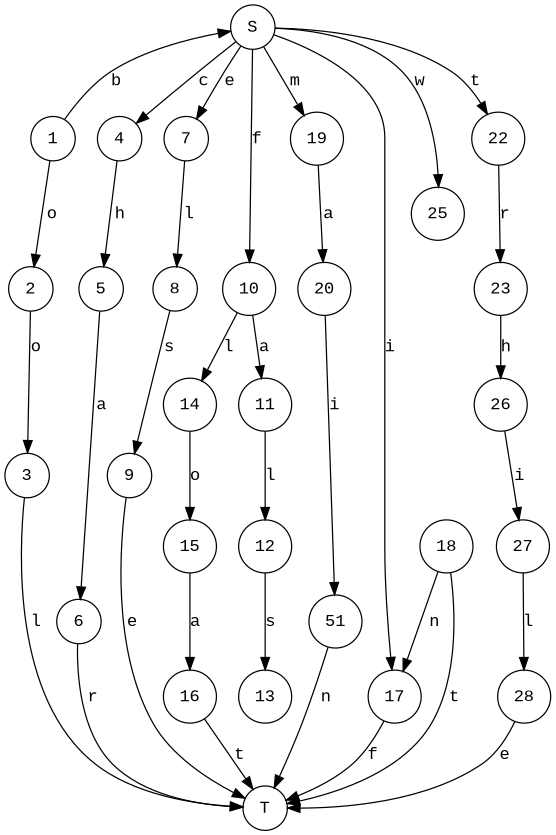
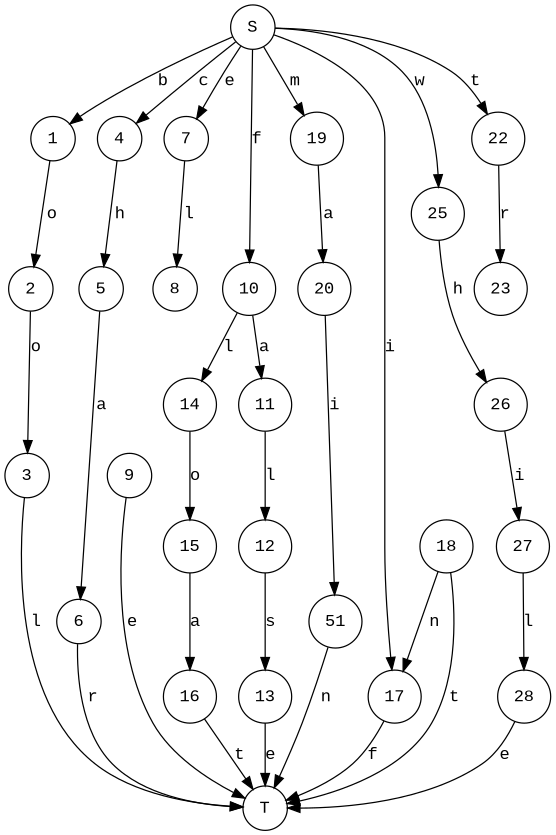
  digraph {
    fontname="Liberation Mono"
    rankdir=TB
    node [fontname="Liberation Mono" shape=circle]
    edge [fontname="Liberation Mono"]
    S
    1
    4
    7
    10
    17
    19
    22
    25
    2
    5
    8
    11
    14
    T
    20
    23
    26
    3
    6
    9
    12
    15
    13
    16
    18
    n27 [label=51]
    27
    28
-   1 -> S [label=b]
+   S -> 1 [label=b]
    S -> 4 [label=c]
    S -> 7 [label=e]
    S -> 10 [label=f]
    S -> 17 [label=i]
    S -> 19 [label=m]
    S -> 22 [label=t]
    S -> 25 [label=w]
    1 -> 2 [label=o]
    4 -> 5 [label=h]
    7 -> 8 [label=l]
    10 -> 11 [label=a]
    10 -> 14 [label=l]
    17 -> T [label=f]
    19 -> 20 [label=a]
    22 -> 23 [label=r]
-   23 -> 26 [label=h]
+   25 -> 26 [label=h]
    2 -> 3 [label=o]
    5 -> 6 [label=a]
-   8 -> 9 [label=s]
    11 -> 12 [label=l]
    14 -> 15 [label=o]
    20 -> n27 [label=i]
    26 -> 27 [label=i]
    3 -> T [label=l]
    6 -> T [label=r]
    9 -> T [label=e]
    12 -> 13 [label=s]
    15 -> 16 [label=a]
+   13 -> T [label=e]
    16 -> T [label=t]
    18 -> 17 [label=n]
    18 -> T [label=t]
    n27 -> T [label=n]
    27 -> 28 [label=l]
    28 -> T [label=e]
  }
